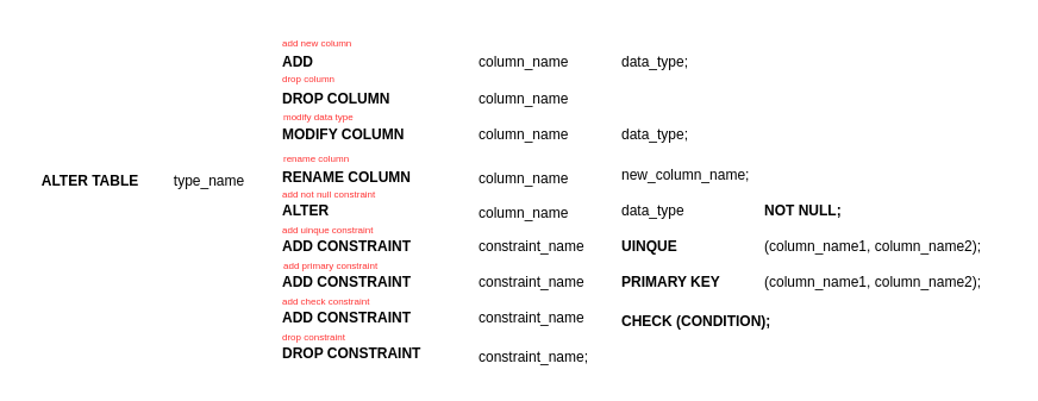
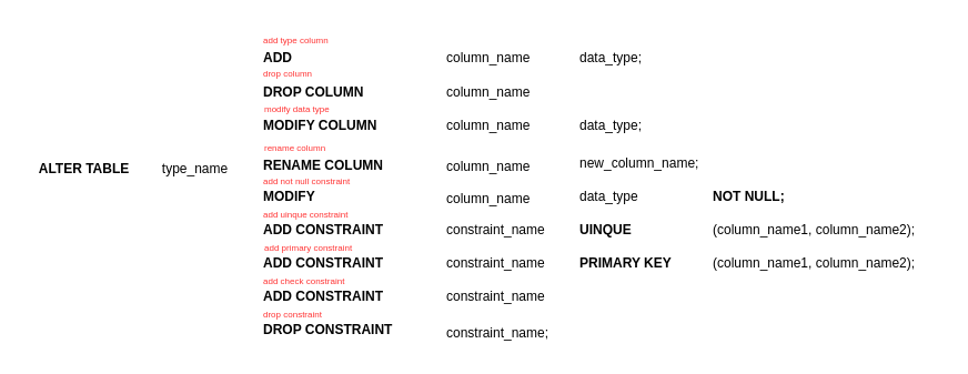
  <mxCell id="0" />
  <mxCell id="1" parent="0" />
  <mxCell id="2" value="&lt;b&gt;ALTER TABLE&lt;/b&gt;" style="text;html=1;align=center;verticalAlign=middle;resizable=0;points=[];autosize=1;strokeColor=none;fillColor=none;" parent="1" vertex="1"><mxGeometry x="20" y="137" width="110" height="30" as="geometry" /></mxCell>
  <mxCell id="3" value="type_name" style="text;html=1;align=center;verticalAlign=middle;resizable=0;points=[];autosize=1;strokeColor=none;fillColor=none;" parent="1" vertex="1"><mxGeometry x="130" y="137" width="90" height="30" as="geometry" /></mxCell>
  <mxCell id="4" value="&lt;b&gt;ADD&lt;/b&gt;" style="text;html=1;align=left;verticalAlign=middle;resizable=0;points=[];autosize=1;strokeColor=none;fillColor=none;" parent="1" vertex="1"><mxGeometry x="235" y="37" width="50" height="30" as="geometry" /></mxCell>
  <mxCell id="5" value="column_name" style="text;html=1;align=left;verticalAlign=middle;resizable=0;points=[];autosize=1;strokeColor=none;fillColor=none;" parent="1" vertex="1"><mxGeometry x="400" y="37" width="100" height="30" as="geometry" /></mxCell>
  <mxCell id="6" value="data_type;" style="text;html=1;align=left;verticalAlign=middle;resizable=0;points=[];autosize=1;strokeColor=none;fillColor=none;" parent="1" vertex="1"><mxGeometry x="520" y="37" width="80" height="30" as="geometry" /></mxCell>
  <mxCell id="7" value="&lt;b&gt;DROP COLUMN&lt;/b&gt;" style="text;html=1;align=left;verticalAlign=middle;resizable=0;points=[];autosize=1;strokeColor=none;fillColor=none;" parent="1" vertex="1"><mxGeometry x="235" y="68" width="110" height="30" as="geometry" /></mxCell>
  <mxCell id="8" value="column_name" style="text;html=1;align=left;verticalAlign=middle;resizable=0;points=[];autosize=1;strokeColor=none;fillColor=none;" parent="1" vertex="1"><mxGeometry x="400" y="68" width="100" height="30" as="geometry" /></mxCell>
  <mxCell id="9" value="&lt;b&gt;MODIFY COLUMN&lt;/b&gt;" style="text;html=1;align=left;verticalAlign=middle;resizable=0;points=[];autosize=1;strokeColor=none;fillColor=none;" parent="1" vertex="1"><mxGeometry x="235" y="98" width="130" height="30" as="geometry" /></mxCell>
  <mxCell id="10" value="column_name" style="text;html=1;align=left;verticalAlign=middle;resizable=0;points=[];autosize=1;strokeColor=none;fillColor=none;" parent="1" vertex="1"><mxGeometry x="400" y="98" width="100" height="30" as="geometry" /></mxCell>
  <mxCell id="11" value="data_type;" style="text;html=1;align=left;verticalAlign=middle;resizable=0;points=[];autosize=1;strokeColor=none;fillColor=none;" parent="1" vertex="1"><mxGeometry x="520" y="98" width="80" height="30" as="geometry" /></mxCell>
- <mxCell id="12" value="&lt;b&gt;ALTER&lt;/b&gt;" style="text;html=1;align=left;verticalAlign=middle;resizable=0;points=[];autosize=1;strokeColor=none;fillColor=none;horizontal=1;" parent="1" vertex="1"><mxGeometry x="235" y="162" width="70" height="30" as="geometry" /></mxCell>
+ <mxCell id="12" value="&lt;b&gt;MODIFY&lt;/b&gt;" style="text;html=1;align=left;verticalAlign=middle;resizable=0;points=[];autosize=1;strokeColor=none;fillColor=none;horizontal=1;" parent="1" vertex="1"><mxGeometry x="235" y="162" width="70" height="30" as="geometry" /></mxCell>
  <mxCell id="13" value="column_name" style="text;html=1;align=left;verticalAlign=middle;resizable=0;points=[];autosize=1;strokeColor=none;fillColor=none;horizontal=1;" parent="1" vertex="1"><mxGeometry x="400" y="164" width="100" height="30" as="geometry" /></mxCell>
  <mxCell id="14" value="data_type" style="text;html=1;align=left;verticalAlign=middle;resizable=0;points=[];autosize=1;strokeColor=none;fillColor=none;" parent="1" vertex="1"><mxGeometry x="520" y="162" width="80" height="30" as="geometry" /></mxCell>
  <mxCell id="15" value="&lt;b&gt;NOT NULL;&lt;/b&gt;" style="text;html=1;align=left;verticalAlign=middle;resizable=0;points=[];autosize=1;strokeColor=none;fillColor=none;" parent="1" vertex="1"><mxGeometry x="640" y="162" width="90" height="30" as="geometry" /></mxCell>
  <mxCell id="16" value="&lt;b&gt;ADD CONSTRAINT&lt;/b&gt;" style="text;html=1;align=left;verticalAlign=middle;resizable=0;points=[];autosize=1;strokeColor=none;fillColor=none;" parent="1" vertex="1"><mxGeometry x="235" y="192" width="130" height="30" as="geometry" /></mxCell>
  <mxCell id="17" value="(column_name1, column_name2);" style="text;html=1;align=left;verticalAlign=middle;resizable=0;points=[];autosize=1;strokeColor=none;fillColor=none;" parent="1" vertex="1"><mxGeometry x="640" y="192" width="210" height="30" as="geometry" /></mxCell>
  <mxCell id="18" value="constraint_name" style="text;html=1;align=left;verticalAlign=middle;resizable=0;points=[];autosize=1;strokeColor=none;fillColor=none;" parent="1" vertex="1"><mxGeometry x="400" y="192" width="110" height="30" as="geometry" /></mxCell>
  <mxCell id="19" value="&lt;b&gt;UINQUE&lt;/b&gt;" style="text;html=1;align=left;verticalAlign=middle;resizable=0;points=[];autosize=1;strokeColor=none;fillColor=none;" parent="1" vertex="1"><mxGeometry x="520" y="192" width="70" height="30" as="geometry" /></mxCell>
  <mxCell id="20" value="&lt;b&gt;ADD CONSTRAINT&lt;/b&gt;" style="text;html=1;align=left;verticalAlign=middle;resizable=0;points=[];autosize=1;strokeColor=none;fillColor=none;" parent="1" vertex="1"><mxGeometry x="235" y="252" width="130" height="30" as="geometry" /></mxCell>
  <mxCell id="21" value="constraint_name" style="text;html=1;align=left;verticalAlign=middle;resizable=0;points=[];autosize=1;strokeColor=none;fillColor=none;" parent="1" vertex="1"><mxGeometry x="400" y="252" width="110" height="30" as="geometry" /></mxCell>
- <mxCell id="22" value="&lt;b&gt;CHECK (CONDITION);&lt;/b&gt;" style="text;html=1;align=left;verticalAlign=middle;resizable=0;points=[];autosize=1;strokeColor=none;fillColor=none;" parent="1" vertex="1"><mxGeometry x="520" y="255" width="150" height="30" as="geometry" /></mxCell>
  <mxCell id="23" value="(column_name1, column_name2);" style="text;html=1;align=left;verticalAlign=middle;resizable=0;points=[];autosize=1;strokeColor=none;fillColor=none;" parent="1" vertex="1"><mxGeometry x="640" y="222" width="210" height="30" as="geometry" /></mxCell>
  <mxCell id="24" value="&lt;b&gt;PRIMARY KEY&lt;/b&gt;" style="text;html=1;align=left;verticalAlign=middle;resizable=0;points=[];autosize=1;strokeColor=none;fillColor=none;" parent="1" vertex="1"><mxGeometry x="520" y="222" width="110" height="30" as="geometry" /></mxCell>
  <mxCell id="25" value="constraint_name" style="text;html=1;align=left;verticalAlign=middle;resizable=0;points=[];autosize=1;strokeColor=none;fillColor=none;" parent="1" vertex="1"><mxGeometry x="400" y="222" width="110" height="30" as="geometry" /></mxCell>
  <mxCell id="26" value="&lt;b&gt;ADD CONSTRAINT&lt;/b&gt;" style="text;html=1;align=left;verticalAlign=middle;resizable=0;points=[];autosize=1;strokeColor=none;fillColor=none;" parent="1" vertex="1"><mxGeometry x="235" y="222" width="130" height="30" as="geometry" /></mxCell>
  <mxCell id="27" value="constraint_name;" style="text;html=1;align=left;verticalAlign=middle;resizable=0;points=[];autosize=1;strokeColor=none;fillColor=none;" parent="1" vertex="1"><mxGeometry x="400" y="285" width="120" height="30" as="geometry" /></mxCell>
  <mxCell id="28" value="&lt;b&gt;DROP CONSTRAINT&lt;/b&gt;" style="text;html=1;align=left;verticalAlign=middle;resizable=0;points=[];autosize=1;strokeColor=none;fillColor=none;" parent="1" vertex="1"><mxGeometry x="235" y="282" width="140" height="30" as="geometry" /></mxCell>
  <mxCell id="29" value="&lt;b&gt;RENAME COLUMN&lt;/b&gt;" style="text;html=1;align=left;verticalAlign=middle;resizable=0;points=[];autosize=1;strokeColor=none;fillColor=none;" parent="1" vertex="1"><mxGeometry x="235" y="134" width="130" height="30" as="geometry" /></mxCell>
  <mxCell id="30" value="column_name" style="text;html=1;align=left;verticalAlign=middle;resizable=0;points=[];autosize=1;strokeColor=none;fillColor=none;" parent="1" vertex="1"><mxGeometry x="400" y="135" width="100" height="30" as="geometry" /></mxCell>
  <mxCell id="31" value="new_column_name;" style="text;html=1;align=left;verticalAlign=middle;resizable=0;points=[];autosize=1;strokeColor=none;fillColor=none;" parent="1" vertex="1"><mxGeometry x="520" y="132" width="130" height="30" as="geometry" /></mxCell>
- <mxCell id="32" value="&lt;font color=&quot;#ff3333&quot; style=&quot;font-size: 8px; line-height: 1.2;&quot;&gt;add new column&lt;/font&gt;" style="text;html=1;align=left;verticalAlign=middle;resizable=0;points=[];autosize=1;strokeColor=none;fillColor=none;" vertex="1" parent="1"><mxGeometry x="235" y="20" width="80" height="30" as="geometry" /></mxCell>
+ <mxCell id="32" value="&lt;font color=&quot;#ff3333&quot; style=&quot;font-size: 8px; line-height: 1.2;&quot;&gt;add type column&lt;/font&gt;" style="text;html=1;align=left;verticalAlign=middle;resizable=0;points=[];autosize=1;strokeColor=none;fillColor=none;" vertex="1" parent="1"><mxGeometry x="235" y="20" width="80" height="30" as="geometry" /></mxCell>
  <mxCell id="33" value="&lt;font color=&quot;#ff3333&quot; style=&quot;font-size: 8px; line-height: 1.2;&quot;&gt;drop column&lt;/font&gt;" style="text;html=1;align=left;verticalAlign=middle;resizable=0;points=[];autosize=1;strokeColor=none;fillColor=none;" vertex="1" parent="1"><mxGeometry x="235" y="50" width="70" height="30" as="geometry" /></mxCell>
  <mxCell id="34" value="&lt;font color=&quot;#ff3333&quot; style=&quot;font-size: 8px; line-height: 1.2;&quot;&gt;modify data type&lt;/font&gt;" style="text;html=1;align=left;verticalAlign=middle;resizable=0;points=[];autosize=1;strokeColor=none;fillColor=none;" vertex="1" parent="1"><mxGeometry x="236" y="82" width="80" height="30" as="geometry" /></mxCell>
  <mxCell id="35" value="&lt;font color=&quot;#ff3333&quot; style=&quot;font-size: 8px; line-height: 1.2;&quot;&gt;rename column&lt;/font&gt;" style="text;html=1;align=left;verticalAlign=middle;resizable=0;points=[];autosize=1;strokeColor=none;fillColor=none;" vertex="1" parent="1"><mxGeometry x="236" y="117" width="80" height="30" as="geometry" /></mxCell>
  <mxCell id="36" value="&lt;font color=&quot;#ff3333&quot; style=&quot;font-size: 8px; line-height: 1.2;&quot;&gt;add not null constraint&lt;/font&gt;" style="text;html=1;align=left;verticalAlign=middle;resizable=0;points=[];autosize=1;strokeColor=none;fillColor=none;" vertex="1" parent="1"><mxGeometry x="235" y="147" width="100" height="30" as="geometry" /></mxCell>
  <mxCell id="37" value="&lt;font color=&quot;#ff3333&quot; style=&quot;font-size: 8px; line-height: 1.2;&quot;&gt;add uinque constraint&lt;/font&gt;" style="text;html=1;align=left;verticalAlign=middle;resizable=0;points=[];autosize=1;strokeColor=none;fillColor=none;" vertex="1" parent="1"><mxGeometry x="235" y="177" width="100" height="30" as="geometry" /></mxCell>
  <mxCell id="38" value="&lt;font color=&quot;#ff3333&quot; style=&quot;font-size: 8px; line-height: 1.2;&quot;&gt;add primary constraint&lt;/font&gt;" style="text;html=1;align=left;verticalAlign=middle;resizable=0;points=[];autosize=1;strokeColor=none;fillColor=none;" vertex="1" parent="1"><mxGeometry x="236" y="207" width="100" height="30" as="geometry" /></mxCell>
  <mxCell id="39" value="&lt;font color=&quot;#ff3333&quot; style=&quot;font-size: 8px; line-height: 1.2;&quot;&gt;add check constraint&lt;/font&gt;" style="text;html=1;align=left;verticalAlign=middle;resizable=0;points=[];autosize=1;strokeColor=none;fillColor=none;" vertex="1" parent="1"><mxGeometry x="235" y="237" width="100" height="30" as="geometry" /></mxCell>
  <mxCell id="40" value="&lt;font color=&quot;#ff3333&quot; style=&quot;font-size: 8px; line-height: 1.2;&quot;&gt;drop constraint&lt;/font&gt;" style="text;html=1;align=left;verticalAlign=middle;resizable=0;points=[];autosize=1;strokeColor=none;fillColor=none;" vertex="1" parent="1"><mxGeometry x="235" y="267" width="80" height="30" as="geometry" /></mxCell>
